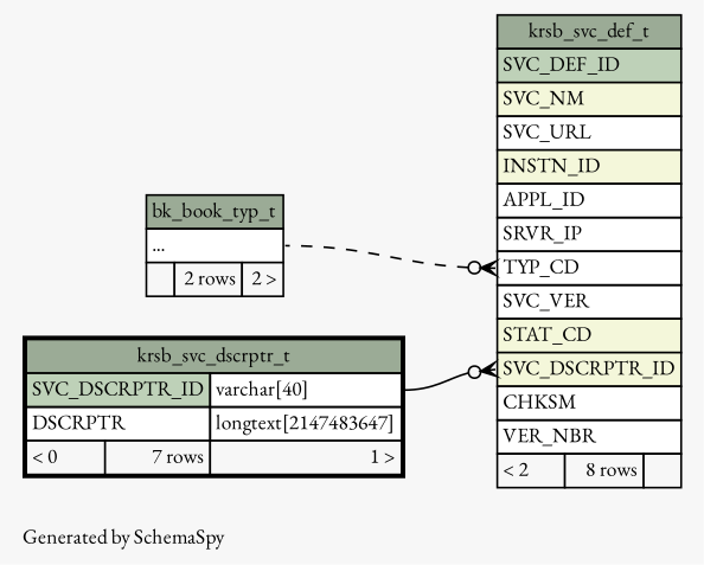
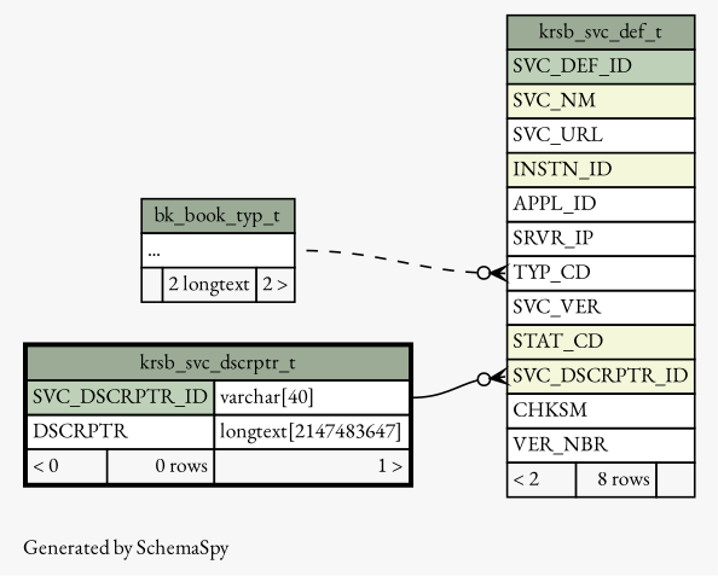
  digraph {
    bgcolor="#f7f7f7"
    fontname="EB Garamond"
    fontsize=11
    label="\nGenerated by SchemaSpy"
    labeljust=l
    nodesep=0.18
    rankdir=RL
    ranksep=0.46
    node [fontname="EB Garamond" fontsize=11 shape=plaintext]
    edge [arrowhead=none arrowsize=0.8 arrowtail=crowodot dir=back fontname="EB Garamond"]
    n1 [label=<     <TABLE BORDER="0" CELLBORDER="1" CELLSPACING="0" BGCOLOR="#ffffff">       <TR><TD COLSPAN="3" BGCOLOR="#9bab96" ALIGN="CENTER">krsb_svc_def_t</TD></TR>       <TR><TD PORT="SVC_DEF_ID" COLSPAN="3" BGCOLOR="#bed1b8" ALIGN="LEFT">SVC_DEF_ID</TD></TR>       <TR><TD PORT="SVC_NM" COLSPAN="3" BGCOLOR="#f4f7da" ALIGN="LEFT">SVC_NM</TD></TR>       <TR><TD PORT="SVC_URL" COLSPAN="3" ALIGN="LEFT">SVC_URL</TD></TR>       <TR><TD PORT="INSTN_ID" COLSPAN="3" BGCOLOR="#f4f7da" ALIGN="LEFT">INSTN_ID</TD></TR>       <TR><TD PORT="APPL_ID" COLSPAN="3" ALIGN="LEFT">APPL_ID</TD></TR>       <TR><TD PORT="SRVR_IP" COLSPAN="3" ALIGN="LEFT">SRVR_IP</TD></TR>       <TR><TD PORT="TYP_CD" COLSPAN="3" ALIGN="LEFT">TYP_CD</TD></TR>       <TR><TD PORT="SVC_VER" COLSPAN="3" ALIGN="LEFT">SVC_VER</TD></TR>       <TR><TD PORT="STAT_CD" COLSPAN="3" BGCOLOR="#f4f7da" ALIGN="LEFT">STAT_CD</TD></TR>       <TR><TD PORT="SVC_DSCRPTR_ID" COLSPAN="3" BGCOLOR="#f4f7da" ALIGN="LEFT">SVC_DSCRPTR_ID</TD></TR>       <TR><TD PORT="CHKSM" COLSPAN="3" ALIGN="LEFT">CHKSM</TD></TR>       <TR><TD PORT="VER_NBR" COLSPAN="3" ALIGN="LEFT">VER_NBR</TD></TR>       <TR><TD ALIGN="LEFT" BGCOLOR="#f7f7f7">&lt; 2</TD><TD ALIGN="RIGHT" BGCOLOR="#f7f7f7">8 rows</TD><TD ALIGN="RIGHT" BGCOLOR="#f7f7f7">  </TD></TR>     </TABLE>>]
-   n2 [label=<     <TABLE BORDER="2" CELLBORDER="1" CELLSPACING="0" BGCOLOR="#ffffff">       <TR><TD COLSPAN="3" BGCOLOR="#9bab96" ALIGN="CENTER">krsb_svc_dscrptr_t</TD></TR>       <TR><TD PORT="SVC_DSCRPTR_ID" COLSPAN="2" BGCOLOR="#bed1b8" ALIGN="LEFT">SVC_DSCRPTR_ID</TD><TD PORT="SVC_DSCRPTR_ID.type" ALIGN="LEFT">varchar[40]</TD></TR>       <TR><TD PORT="DSCRPTR" COLSPAN="2" ALIGN="LEFT">DSCRPTR</TD><TD PORT="DSCRPTR.type" ALIGN="LEFT">longtext[2147483647]</TD></TR>       <TR><TD ALIGN="LEFT" BGCOLOR="#f7f7f7">&lt; 0</TD><TD ALIGN="RIGHT" BGCOLOR="#f7f7f7">7 rows</TD><TD ALIGN="RIGHT" BGCOLOR="#f7f7f7">1 &gt;</TD></TR>     </TABLE>>]
-   n3 [label=<     <TABLE BORDER="0" CELLBORDER="1" CELLSPACING="0" BGCOLOR="#ffffff">       <TR><TD COLSPAN="3" BGCOLOR="#9bab96" ALIGN="CENTER">bk_book_typ_t</TD></TR>       <TR><TD PORT="elipses" COLSPAN="3" ALIGN="LEFT">...</TD></TR>       <TR><TD ALIGN="LEFT" BGCOLOR="#f7f7f7">  </TD><TD ALIGN="RIGHT" BGCOLOR="#f7f7f7">2 rows</TD><TD ALIGN="RIGHT" BGCOLOR="#f7f7f7">2 &gt;</TD></TR>     </TABLE>>]
+   n2 [label=<     <TABLE BORDER="2" CELLBORDER="1" CELLSPACING="0" BGCOLOR="#ffffff">       <TR><TD COLSPAN="3" BGCOLOR="#9bab96" ALIGN="CENTER">krsb_svc_dscrptr_t</TD></TR>       <TR><TD PORT="SVC_DSCRPTR_ID" COLSPAN="2" BGCOLOR="#bed1b8" ALIGN="LEFT">SVC_DSCRPTR_ID</TD><TD PORT="SVC_DSCRPTR_ID.type" ALIGN="LEFT">varchar[40]</TD></TR>       <TR><TD PORT="DSCRPTR" COLSPAN="2" ALIGN="LEFT">DSCRPTR</TD><TD PORT="DSCRPTR.type" ALIGN="LEFT">longtext[2147483647]</TD></TR>       <TR><TD ALIGN="LEFT" BGCOLOR="#f7f7f7">&lt; 0</TD><TD ALIGN="RIGHT" BGCOLOR="#f7f7f7">0 rows</TD><TD ALIGN="RIGHT" BGCOLOR="#f7f7f7">1 &gt;</TD></TR>     </TABLE>>]
+   n3 [label=<     <TABLE BORDER="0" CELLBORDER="1" CELLSPACING="0" BGCOLOR="#ffffff">       <TR><TD COLSPAN="3" BGCOLOR="#9bab96" ALIGN="CENTER">bk_book_typ_t</TD></TR>       <TR><TD PORT="elipses" COLSPAN="3" ALIGN="LEFT">...</TD></TR>       <TR><TD ALIGN="LEFT" BGCOLOR="#f7f7f7">  </TD><TD ALIGN="RIGHT" BGCOLOR="#f7f7f7">2 longtext</TD><TD ALIGN="RIGHT" BGCOLOR="#f7f7f7">2 &gt;</TD></TR>     </TABLE>>]
    n1 -> n2 [headport="SVC_DSCRPTR_ID.type:e" tailport="SVC_DSCRPTR_ID:w"]
    n1 -> n3 [headport="elipses:e" style=dashed tailport="TYP_CD:w"]
  }
